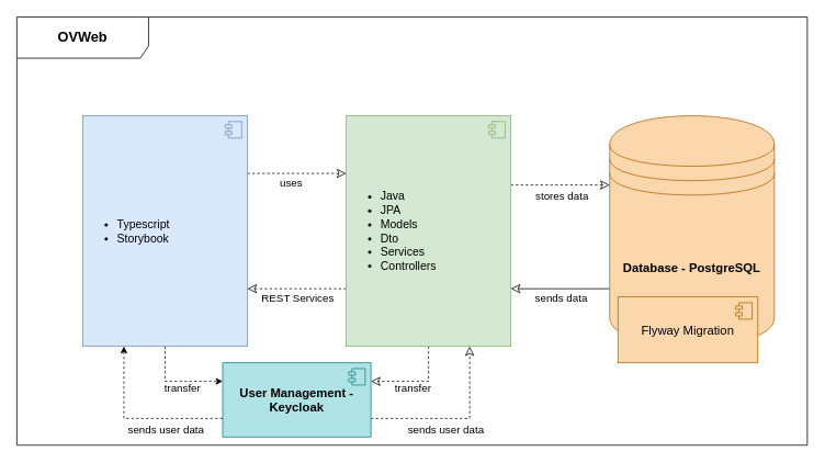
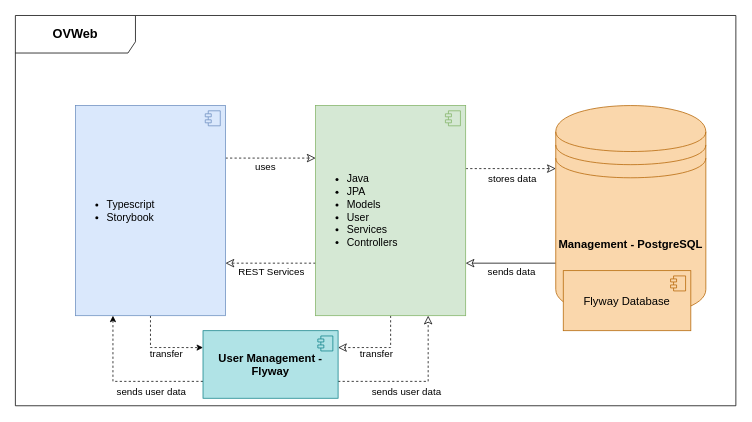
  <mxCell id="0" />
  <mxCell id="1" parent="0" />
  <mxCell id="2" value="&lt;b&gt;&lt;font style=&quot;font-size: 17px;&quot;&gt;OVWeb&lt;/font&gt;&lt;/b&gt;" style="shape=umlFrame;whiteSpace=wrap;html=1;pointerEvents=0;width=160;height=50;" parent="1" vertex="1"><mxGeometry x="20" y="20" width="960" height="520" as="geometry" /></mxCell>
  <mxCell id="3" style="edgeStyle=orthogonalEdgeStyle;rounded=0;orthogonalLoop=1;jettySize=auto;html=1;exitX=1;exitY=0.25;exitDx=0;exitDy=0;entryX=0;entryY=0.25;entryDx=0;entryDy=0;dashed=1;endArrow=classic;endFill=0;endSize=9;" parent="1" source="6" target="14" edge="1"><mxGeometry relative="1" as="geometry" /></mxCell>
  <mxCell id="4" value="&lt;font style=&quot;font-size: 13px;&quot;&gt;uses&lt;/font&gt;" style="edgeLabel;html=1;align=center;verticalAlign=middle;resizable=0;points=[];" parent="3" vertex="1" connectable="0"><mxGeometry x="-0.133" y="3" relative="1" as="geometry"><mxPoint y="13" as="offset" /></mxGeometry></mxCell>
  <mxCell id="5" style="edgeStyle=orthogonalEdgeStyle;rounded=0;orthogonalLoop=1;jettySize=auto;html=1;entryX=0;entryY=0.25;entryDx=0;entryDy=0;dashed=1;" edge="1" parent="1" source="6" target="24"><mxGeometry relative="1" as="geometry" /></mxCell>
  <mxCell id="6" value="&lt;div style=&quot;font-size: 14px;&quot; align=&quot;left&quot;&gt;&lt;ul&gt;&lt;li&gt;Typescript&lt;/li&gt;&lt;li&gt;&lt;div&gt;Storybook&lt;br&gt;&lt;/div&gt;&lt;/li&gt;&lt;/ul&gt;&lt;/div&gt;" style="html=1;dropTarget=0;whiteSpace=wrap;align=left;fillColor=#dae8fc;strokeColor=#6c8ebf;" parent="1" vertex="1"><mxGeometry x="100" y="140" width="200" height="280" as="geometry" /></mxCell>
  <mxCell id="7" value="" style="shape=module;jettyWidth=8;jettyHeight=4;fillColor=#dae8fc;strokeColor=#6c8ebf;" parent="6" vertex="1"><mxGeometry x="1" width="20" height="20" relative="1" as="geometry"><mxPoint x="-27" y="7" as="offset" /></mxGeometry></mxCell>
  <mxCell id="8" style="edgeStyle=orthogonalEdgeStyle;rounded=0;orthogonalLoop=1;jettySize=auto;html=1;entryX=1;entryY=0.75;entryDx=0;entryDy=0;exitX=0;exitY=0.75;exitDx=0;exitDy=0;dashed=1;endArrow=classic;endFill=0;endSize=9;" parent="1" source="14" target="6" edge="1"><mxGeometry relative="1" as="geometry" /></mxCell>
  <mxCell id="9" value="&lt;font style=&quot;font-size: 13px;&quot;&gt;REST Services&lt;/font&gt;" style="edgeLabel;html=1;align=center;verticalAlign=middle;resizable=0;points=[];" parent="8" vertex="1" connectable="0"><mxGeometry x="-0.117" y="4" relative="1" as="geometry"><mxPoint x="-7" y="6" as="offset" /></mxGeometry></mxCell>
  <mxCell id="10" style="edgeStyle=orthogonalEdgeStyle;rounded=0;orthogonalLoop=1;jettySize=auto;html=1;entryX=1;entryY=0.25;entryDx=0;entryDy=0;endArrow=classic;endFill=0;endSize=9;dashed=1;" parent="1" source="14" target="24" edge="1"><mxGeometry relative="1" as="geometry" /></mxCell>
  <mxCell id="11" value="&lt;font style=&quot;font-size: 13px;&quot;&gt;transfer&lt;/font&gt;" style="edgeLabel;html=1;align=center;verticalAlign=middle;resizable=0;points=[];" parent="10" vertex="1" connectable="0"><mxGeometry x="0.004" y="-2" relative="1" as="geometry"><mxPoint x="-6" y="10" as="offset" /></mxGeometry></mxCell>
  <mxCell id="12" style="edgeStyle=orthogonalEdgeStyle;rounded=0;orthogonalLoop=1;jettySize=auto;html=1;entryX=0;entryY=0.3;entryDx=0;entryDy=0;endSize=9;endArrow=classic;endFill=0;dashed=1;" parent="1" target="18" edge="1"><mxGeometry relative="1" as="geometry"><mxPoint x="620" y="224" as="sourcePoint" /><Array as="points"><mxPoint x="621" y="224" /></Array></mxGeometry></mxCell>
  <mxCell id="13" value="&lt;font style=&quot;font-size: 13px;&quot;&gt;stores data&lt;br&gt;&lt;/font&gt;" style="edgeLabel;html=1;align=center;verticalAlign=middle;resizable=0;points=[];" parent="12" vertex="1" connectable="0"><mxGeometry x="-0.133" y="-3" relative="1" as="geometry"><mxPoint x="9" y="9" as="offset" /></mxGeometry></mxCell>
- <mxCell id="14" value="&lt;ul style=&quot;font-size: 13px;&quot;&gt;&lt;li style=&quot;font-size: 14px;&quot;&gt;&lt;font style=&quot;font-size: 14px;&quot;&gt;Java&lt;/font&gt;&lt;/li&gt;&lt;li style=&quot;font-size: 14px;&quot;&gt;&lt;font style=&quot;font-size: 14px;&quot;&gt;JPA&lt;/font&gt;&lt;/li&gt;&lt;li style=&quot;font-size: 14px;&quot;&gt;&lt;font style=&quot;font-size: 14px;&quot;&gt;Models&lt;/font&gt;&lt;/li&gt;&lt;li style=&quot;font-size: 14px;&quot;&gt;&lt;font style=&quot;font-size: 14px;&quot;&gt;Dto&lt;/font&gt;&lt;/li&gt;&lt;li style=&quot;font-size: 14px;&quot;&gt;&lt;font style=&quot;font-size: 14px;&quot;&gt;Services&lt;/font&gt;&lt;/li&gt;&lt;li style=&quot;font-size: 14px;&quot;&gt;&lt;font style=&quot;font-size: 14px;&quot;&gt;Controllers&lt;br&gt;&lt;/font&gt;&lt;/li&gt;&lt;/ul&gt;" style="html=1;dropTarget=0;whiteSpace=wrap;align=left;fillColor=#d5e8d4;strokeColor=#82b366;" parent="1" vertex="1"><mxGeometry x="420" y="140" width="200" height="280" as="geometry" /></mxCell>
+ <mxCell id="14" value="&lt;ul style=&quot;font-size: 13px;&quot;&gt;&lt;li style=&quot;font-size: 14px;&quot;&gt;&lt;font style=&quot;font-size: 14px;&quot;&gt;Java&lt;/font&gt;&lt;/li&gt;&lt;li style=&quot;font-size: 14px;&quot;&gt;&lt;font style=&quot;font-size: 14px;&quot;&gt;JPA&lt;/font&gt;&lt;/li&gt;&lt;li style=&quot;font-size: 14px;&quot;&gt;&lt;font style=&quot;font-size: 14px;&quot;&gt;Models&lt;/font&gt;&lt;/li&gt;&lt;li style=&quot;font-size: 14px;&quot;&gt;&lt;font style=&quot;font-size: 14px;&quot;&gt;User&lt;/font&gt;&lt;/li&gt;&lt;li style=&quot;font-size: 14px;&quot;&gt;&lt;font style=&quot;font-size: 14px;&quot;&gt;Services&lt;/font&gt;&lt;/li&gt;&lt;li style=&quot;font-size: 14px;&quot;&gt;&lt;font style=&quot;font-size: 14px;&quot;&gt;Controllers&lt;br&gt;&lt;/font&gt;&lt;/li&gt;&lt;/ul&gt;" style="html=1;dropTarget=0;whiteSpace=wrap;align=left;fillColor=#d5e8d4;strokeColor=#82b366;" parent="1" vertex="1"><mxGeometry x="420" y="140" width="200" height="280" as="geometry" /></mxCell>
  <mxCell id="15" value="" style="shape=module;jettyWidth=8;jettyHeight=4;fillColor=#d5e8d4;strokeColor=#82b366;" parent="14" vertex="1"><mxGeometry x="1" width="20" height="20" relative="1" as="geometry"><mxPoint x="-27" y="7" as="offset" /></mxGeometry></mxCell>
  <mxCell id="16" style="edgeStyle=orthogonalEdgeStyle;rounded=0;orthogonalLoop=1;jettySize=auto;html=1;entryX=1;entryY=0.75;entryDx=0;entryDy=0;exitX=0;exitY=0.75;exitDx=0;exitDy=0;exitPerimeter=0;endArrow=classic;endFill=0;dashed=0;endSize=9;" parent="1" source="18" target="14" edge="1"><mxGeometry relative="1" as="geometry" /></mxCell>
  <mxCell id="17" value="&lt;font style=&quot;font-size: 13px;&quot;&gt;sends data&lt;/font&gt;" style="edgeLabel;html=1;align=center;verticalAlign=middle;resizable=0;points=[];" parent="16" vertex="1" connectable="0"><mxGeometry x="0.2" y="-3" relative="1" as="geometry"><mxPoint x="12" y="13" as="offset" /></mxGeometry></mxCell>
- <mxCell id="18" value="&lt;font style=&quot;font-size: 15px;&quot;&gt;&lt;b&gt;Database - PostgreSQL&lt;/b&gt;&lt;br&gt;&lt;/font&gt;" style="shape=datastore;whiteSpace=wrap;html=1;fillColor=#fad7ac;strokeColor=#b46504;" parent="1" vertex="1"><mxGeometry x="740" y="140" width="200" height="280" as="geometry" /></mxCell>
- <mxCell id="19" value="&lt;font style=&quot;font-size: 15px;&quot;&gt;Flyway Migration&lt;/font&gt;" style="html=1;dropTarget=0;whiteSpace=wrap;fillColor=#fad7ac;strokeColor=#b46504;" parent="1" vertex="1"><mxGeometry x="750" y="360" width="170" height="80" as="geometry" /></mxCell>
+ <mxCell id="18" value="&lt;font style=&quot;font-size: 15px;&quot;&gt;&lt;b&gt;Management - PostgreSQL&lt;/b&gt;&lt;br&gt;&lt;/font&gt;" style="shape=datastore;whiteSpace=wrap;html=1;fillColor=#fad7ac;strokeColor=#b46504;" parent="1" vertex="1"><mxGeometry x="740" y="140" width="200" height="280" as="geometry" /></mxCell>
+ <mxCell id="19" value="&lt;font style=&quot;font-size: 15px;&quot;&gt;Flyway Database&lt;/font&gt;" style="html=1;dropTarget=0;whiteSpace=wrap;fillColor=#fad7ac;strokeColor=#b46504;" parent="1" vertex="1"><mxGeometry x="750" y="360" width="170" height="80" as="geometry" /></mxCell>
  <mxCell id="20" value="" style="shape=module;jettyWidth=8;jettyHeight=4;fillColor=#fad7ac;strokeColor=#b46504;" parent="19" vertex="1"><mxGeometry x="1" width="20" height="20" relative="1" as="geometry"><mxPoint x="-27" y="7" as="offset" /></mxGeometry></mxCell>
  <mxCell id="21" style="edgeStyle=orthogonalEdgeStyle;rounded=0;orthogonalLoop=1;jettySize=auto;html=1;entryX=0.75;entryY=1;entryDx=0;entryDy=0;exitX=1;exitY=0.75;exitDx=0;exitDy=0;dashed=1;endArrow=classic;endFill=0;endSize=9;" parent="1" source="24" target="14" edge="1"><mxGeometry relative="1" as="geometry" /></mxCell>
  <mxCell id="22" value="&lt;font style=&quot;font-size: 13px;&quot;&gt;sends user data&lt;/font&gt;" style="edgeLabel;html=1;align=center;verticalAlign=middle;resizable=0;points=[];" parent="21" vertex="1" connectable="0"><mxGeometry x="-0.133" y="-3" relative="1" as="geometry"><mxPoint y="10" as="offset" /></mxGeometry></mxCell>
  <mxCell id="23" style="edgeStyle=orthogonalEdgeStyle;rounded=0;orthogonalLoop=1;jettySize=auto;html=1;entryX=0.25;entryY=1;entryDx=0;entryDy=0;exitX=0;exitY=0.75;exitDx=0;exitDy=0;dashed=1;" edge="1" parent="1" source="24" target="6"><mxGeometry relative="1" as="geometry" /></mxCell>
- <mxCell id="24" value="&lt;font style=&quot;font-size: 15px;&quot;&gt;&lt;b&gt;User Management -Keycloak&lt;br&gt;&lt;/b&gt;&lt;/font&gt;" style="html=1;dropTarget=0;whiteSpace=wrap;fillColor=#b0e3e6;strokeColor=#0e8088;" parent="1" vertex="1"><mxGeometry x="270" y="440" width="180" height="90" as="geometry" /></mxCell>
+ <mxCell id="24" value="&lt;font style=&quot;font-size: 15px;&quot;&gt;&lt;b&gt;User Management -Flyway&lt;br&gt;&lt;/b&gt;&lt;/font&gt;" style="html=1;dropTarget=0;whiteSpace=wrap;fillColor=#b0e3e6;strokeColor=#0e8088;" parent="1" vertex="1"><mxGeometry x="270" y="440" width="180" height="90" as="geometry" /></mxCell>
  <mxCell id="25" value="" style="shape=module;jettyWidth=8;jettyHeight=4;fillColor=#b0e3e6;strokeColor=#0e8088;" parent="24" vertex="1"><mxGeometry x="1" width="20" height="20" relative="1" as="geometry"><mxPoint x="-27" y="7" as="offset" /></mxGeometry></mxCell>
  <mxCell id="26" value="&lt;font style=&quot;font-size: 13px;&quot;&gt;transfer&lt;/font&gt;" style="edgeLabel;html=1;align=center;verticalAlign=middle;resizable=0;points=[];" vertex="1" connectable="0" parent="1"><mxGeometry x="220" y="470" as="geometry" /></mxCell>
  <mxCell id="27" value="&lt;font style=&quot;font-size: 13px;&quot;&gt;sends user data&lt;/font&gt;" style="edgeLabel;html=1;align=center;verticalAlign=middle;resizable=0;points=[];" vertex="1" connectable="0" parent="1"><mxGeometry x="200" y="520" as="geometry" /></mxCell>
